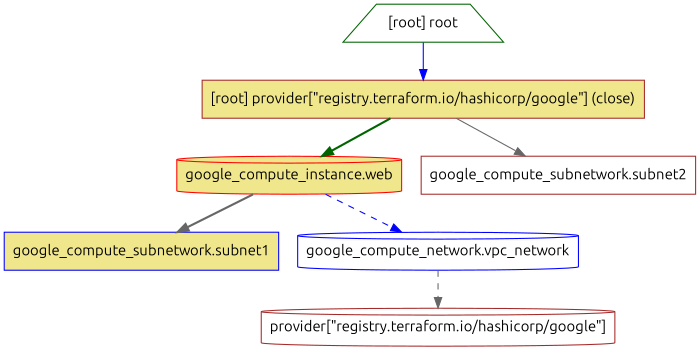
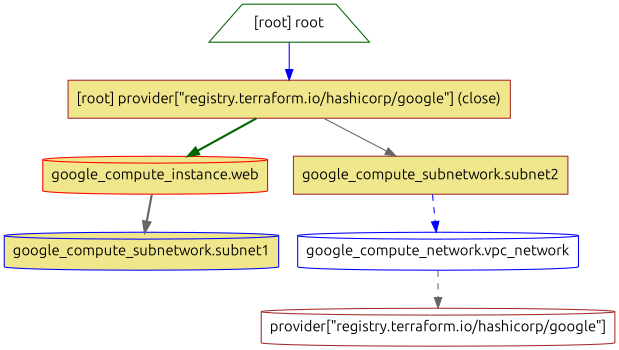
  digraph {
    compound=true
    fontname=Ubuntu
    newrank=true
    node [color=brown fillcolor=white fontname=Ubuntu shape=cylinder style=filled]
    edge [color=gray40 fontname=Ubuntu style=bold]
    n1 [color=red fillcolor=khaki label="google_compute_instance.web"]
-   n2 [color=blue fillcolor=khaki label="google_compute_subnetwork.subnet1" shape=box]
+   n2 [color=blue fillcolor=khaki label="google_compute_subnetwork.subnet1"]
    n3 [color=blue label="google_compute_network.vpc_network"]
    n4 [label="provider[\"registry.terraform.io/hashicorp/google\"]"]
-   n5 [label="google_compute_subnetwork.subnet2" shape=box]
+   n5 [fillcolor=khaki label="google_compute_subnetwork.subnet2" shape=box]
    "[root] provider[\"registry.terraform.io/hashicorp/google\"] (close)" [fillcolor=khaki shape=box]
    "[root] root" [color=darkgreen shape=trapezium]
    subgraph sub_1 {
      n1
      n2
      n3
      n4
      n5
      "[root] provider[\"registry.terraform.io/hashicorp/google\"] (close)"
      "[root] root"
    }
    n1 -> n2
    n3 -> n4 [style=dashed]
-   n1 -> n3 [color=blue style=dashed]
+   n5 -> n3 [color=blue style=dashed]
    "[root] provider[\"registry.terraform.io/hashicorp/google\"] (close)" -> n1 [color=darkgreen]
    "[root] provider[\"registry.terraform.io/hashicorp/google\"] (close)" -> n5 [style=solid]
    "[root] root" -> "[root] provider[\"registry.terraform.io/hashicorp/google\"] (close)" [color=blue style=solid]
  }
